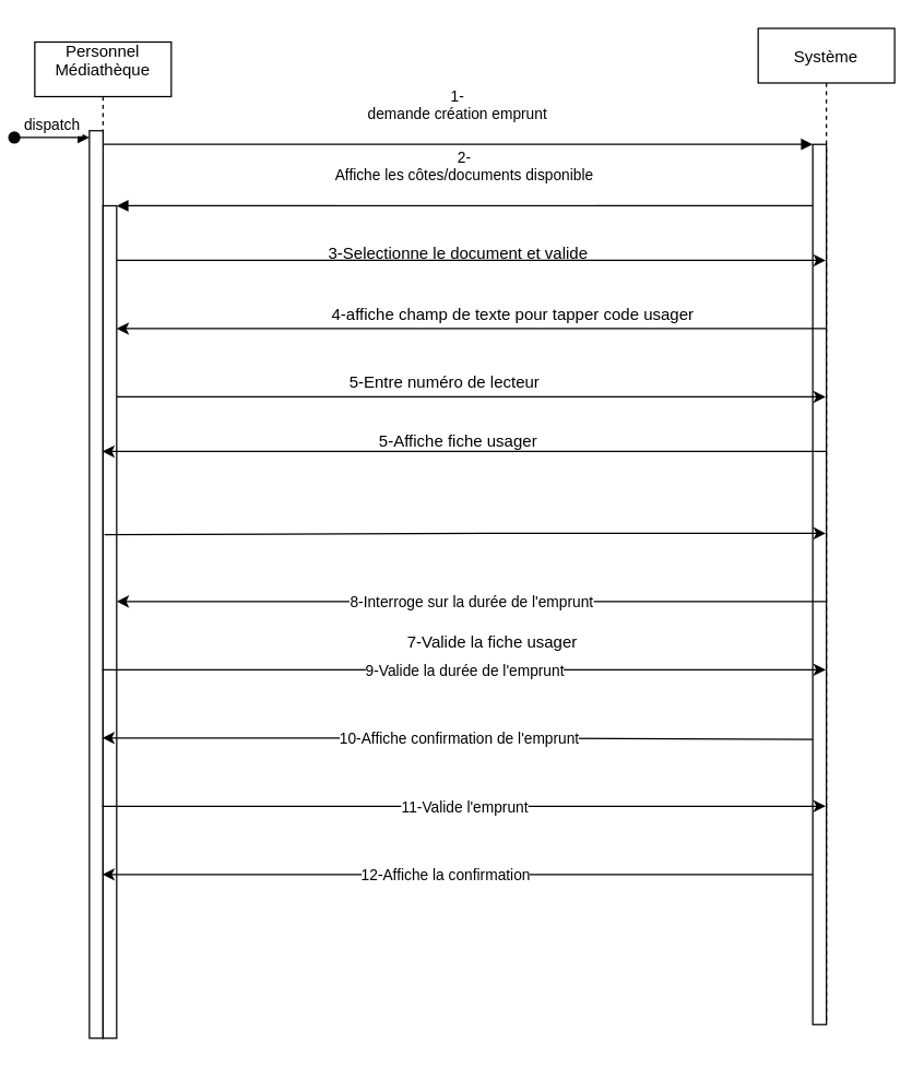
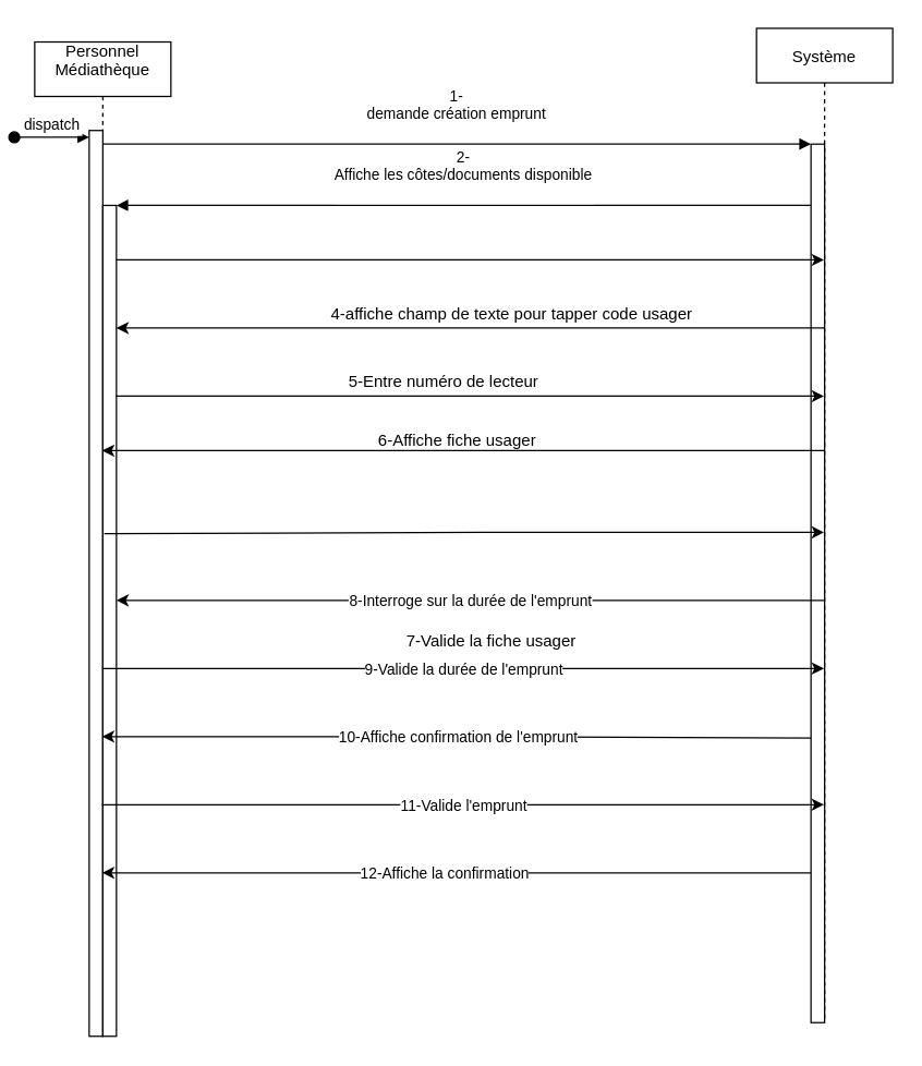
  <mxCell id="0" />
  <mxCell id="1" parent="0" />
  <mxCell id="2" value="Personnel&#10;Médiathèque&#10;" style="shape=umlLifeline;perimeter=lifelinePerimeter;container=1;collapsible=0;recursiveResize=0;rounded=0;shadow=0;strokeWidth=1;" parent="1" vertex="1"><mxGeometry x="20" y="30" width="100" height="730" as="geometry" /></mxCell>
  <mxCell id="3" value="" style="points=[];perimeter=orthogonalPerimeter;rounded=0;shadow=0;strokeWidth=1;" parent="2" vertex="1"><mxGeometry x="40" y="65" width="10" height="665" as="geometry" /></mxCell>
  <mxCell id="4" value="dispatch" style="verticalAlign=bottom;startArrow=oval;endArrow=block;startSize=8;shadow=0;strokeWidth=1;" parent="2" target="3" edge="1"><mxGeometry relative="1" as="geometry"><mxPoint x="-15" y="70" as="sourcePoint" /></mxGeometry></mxCell>
  <mxCell id="5" value="" style="points=[];perimeter=orthogonalPerimeter;rounded=0;shadow=0;strokeWidth=1;" parent="2" vertex="1"><mxGeometry x="50" y="120" width="10" height="610" as="geometry" /></mxCell>
  <mxCell id="6" value="Système" style="shape=umlLifeline;perimeter=lifelinePerimeter;container=1;collapsible=0;recursiveResize=0;rounded=0;shadow=0;strokeWidth=1;" parent="1" vertex="1"><mxGeometry x="550" y="20" width="100" height="730" as="geometry" /></mxCell>
  <mxCell id="7" value="" style="points=[];perimeter=orthogonalPerimeter;rounded=0;shadow=0;strokeWidth=1;" parent="6" vertex="1"><mxGeometry x="40" y="85" width="10" height="645" as="geometry" /></mxCell>
  <mxCell id="8" value="1-&#10;demande création emprunt&#10;" style="verticalAlign=bottom;endArrow=block;entryX=0;entryY=0;shadow=0;strokeWidth=1;" parent="1" source="3" target="7" edge="1"><mxGeometry relative="1" as="geometry"><mxPoint x="175" y="100" as="sourcePoint" /></mxGeometry></mxCell>
  <mxCell id="9" value="2-&#10;Affiche les côtes/documents disponible&#10;" style="verticalAlign=bottom;endArrow=block;entryX=1;entryY=0;shadow=0;strokeWidth=1;" parent="1" source="7" target="5" edge="1"><mxGeometry relative="1" as="geometry"><mxPoint x="140" y="140" as="sourcePoint" /></mxGeometry></mxCell>
  <mxCell id="10" value="" style="endArrow=classic;html=1;rounded=0;" parent="1" target="6" edge="1"><mxGeometry width="50" height="50" relative="1" as="geometry"><mxPoint x="80" y="190" as="sourcePoint" /><mxPoint x="320" y="340" as="targetPoint" /><Array as="points"><mxPoint x="290" y="190" /></Array></mxGeometry></mxCell>
- <mxCell id="11" value="&lt;div&gt;3-Selectionne le document et valide&lt;/div&gt;" style="text;html=1;align=center;verticalAlign=middle;resizable=0;points=[];autosize=1;strokeColor=none;fillColor=none;" parent="1" vertex="1"><mxGeometry x="225" y="170" width="210" height="30" as="geometry" /></mxCell>
  <mxCell id="12" value="" style="endArrow=classic;html=1;rounded=0;" parent="1" source="6" target="5" edge="1"><mxGeometry width="50" height="50" relative="1" as="geometry"><mxPoint x="270" y="390" as="sourcePoint" /><mxPoint x="320" y="340" as="targetPoint" /><Array as="points"><mxPoint x="310" y="240" /></Array></mxGeometry></mxCell>
  <mxCell id="13" value="4-affiche champ de texte pour tapper code usager" style="text;html=1;align=center;verticalAlign=middle;resizable=0;points=[];autosize=1;strokeColor=none;fillColor=none;" parent="1" vertex="1"><mxGeometry x="225" y="215" width="290" height="30" as="geometry" /></mxCell>
  <mxCell id="14" value="" style="endArrow=classic;html=1;rounded=0;" parent="1" source="5" target="6" edge="1"><mxGeometry width="50" height="50" relative="1" as="geometry"><mxPoint x="270" y="390" as="sourcePoint" /><mxPoint x="320" y="340" as="targetPoint" /><Array as="points"><mxPoint x="250" y="290" /></Array></mxGeometry></mxCell>
  <mxCell id="15" value="5-Entre numéro de lecteur " style="text;html=1;align=center;verticalAlign=middle;resizable=0;points=[];autosize=1;strokeColor=none;fillColor=none;" parent="1" vertex="1"><mxGeometry x="240" y="265" width="160" height="30" as="geometry" /></mxCell>
  <mxCell id="16" value="" style="endArrow=classic;html=1;rounded=0;" edge="1" parent="1" source="6" target="2"><mxGeometry width="50" height="50" relative="1" as="geometry"><mxPoint x="300" y="330" as="sourcePoint" /><mxPoint x="350" y="280" as="targetPoint" /><Array as="points"><mxPoint x="290" y="330" /></Array></mxGeometry></mxCell>
- <mxCell id="17" value="&lt;div&gt;5-Affiche fiche usager&lt;/div&gt;&lt;div&gt;&lt;br&gt;&lt;/div&gt;" style="text;html=1;align=center;verticalAlign=middle;resizable=0;points=[];autosize=1;strokeColor=none;fillColor=none;" vertex="1" parent="1"><mxGeometry x="260" y="310" width="140" height="40" as="geometry" /></mxCell>
+ <mxCell id="17" value="&lt;div&gt;6-Affiche fiche usager&lt;/div&gt;&lt;div&gt;&lt;br&gt;&lt;/div&gt;" style="text;html=1;align=center;verticalAlign=middle;resizable=0;points=[];autosize=1;strokeColor=none;fillColor=none;" vertex="1" parent="1"><mxGeometry x="260" y="310" width="140" height="40" as="geometry" /></mxCell>
  <mxCell id="18" value="7-Valide la fiche usager" style="text;html=1;align=center;verticalAlign=middle;resizable=0;points=[];autosize=1;strokeColor=none;fillColor=none;" vertex="1" parent="1"><mxGeometry x="285" y="455" width="140" height="30" as="geometry" /></mxCell>
  <mxCell id="19" value="" style="endArrow=classic;html=1;rounded=0;" edge="1" parent="1" source="6" target="5"><mxGeometry relative="1" as="geometry"><mxPoint x="270" y="440" as="sourcePoint" /><mxPoint x="130" y="440" as="targetPoint" /><Array as="points"><mxPoint x="240" y="440" /></Array></mxGeometry></mxCell>
  <mxCell id="20" value="8-Interroge sur la durée de l'emprunt" style="edgeLabel;resizable=0;html=1;align=center;verticalAlign=middle;" connectable="0" vertex="1" parent="19"><mxGeometry relative="1" as="geometry" /></mxCell>
  <mxCell id="21" value="" style="endArrow=classic;html=1;rounded=0;exitX=0.1;exitY=0.395;exitDx=0;exitDy=0;exitPerimeter=0;" edge="1" parent="1" source="5" target="6"><mxGeometry width="50" height="50" relative="1" as="geometry"><mxPoint x="300" y="330" as="sourcePoint" /><mxPoint x="350" y="280" as="targetPoint" /><Array as="points"><mxPoint x="350" y="390" /></Array></mxGeometry></mxCell>
  <mxCell id="22" value="" style="endArrow=classic;html=1;rounded=0;" edge="1" parent="1" source="2" target="6"><mxGeometry relative="1" as="geometry"><mxPoint x="280" y="500" as="sourcePoint" /><mxPoint x="380" y="500" as="targetPoint" /><Array as="points"><mxPoint x="210" y="490" /></Array></mxGeometry></mxCell>
  <mxCell id="23" value="9-Valide la durée de l'emprunt" style="edgeLabel;resizable=0;html=1;align=center;verticalAlign=middle;" connectable="0" vertex="1" parent="22"><mxGeometry relative="1" as="geometry" /></mxCell>
  <mxCell id="24" value="" style="endArrow=classic;html=1;rounded=0;exitX=0;exitY=0.676;exitDx=0;exitDy=0;exitPerimeter=0;" edge="1" parent="1" source="7" target="2"><mxGeometry relative="1" as="geometry"><mxPoint x="260" y="550" as="sourcePoint" /><mxPoint x="360" y="550" as="targetPoint" /><Array as="points"><mxPoint x="330" y="540" /></Array></mxGeometry></mxCell>
  <mxCell id="25" value="10-Affiche confirmation de l'emprunt" style="edgeLabel;resizable=0;html=1;align=center;verticalAlign=middle;" connectable="0" vertex="1" parent="24"><mxGeometry relative="1" as="geometry" /></mxCell>
  <mxCell id="26" value="" style="endArrow=classic;html=1;rounded=0;" edge="1" parent="1" source="2" target="6"><mxGeometry relative="1" as="geometry"><mxPoint x="190" y="590" as="sourcePoint" /><mxPoint x="500" y="580" as="targetPoint" /><Array as="points"><mxPoint x="310" y="590" /></Array></mxGeometry></mxCell>
  <mxCell id="27" value="11-Valide l'emprunt " style="edgeLabel;resizable=0;html=1;align=center;verticalAlign=middle;" connectable="0" vertex="1" parent="26"><mxGeometry relative="1" as="geometry" /></mxCell>
  <mxCell id="28" value="" style="endArrow=classic;html=1;rounded=0;" edge="1" parent="1" source="7" target="2"><mxGeometry relative="1" as="geometry"><mxPoint x="590" y="630" as="sourcePoint" /><mxPoint x="370" y="630" as="targetPoint" /><Array as="points"><mxPoint x="410" y="640" /></Array></mxGeometry></mxCell>
  <mxCell id="29" value="12-Affiche la confirmation" style="edgeLabel;resizable=0;html=1;align=center;verticalAlign=middle;" connectable="0" vertex="1" parent="28"><mxGeometry relative="1" as="geometry"><mxPoint x="-10" as="offset" /></mxGeometry></mxCell>
